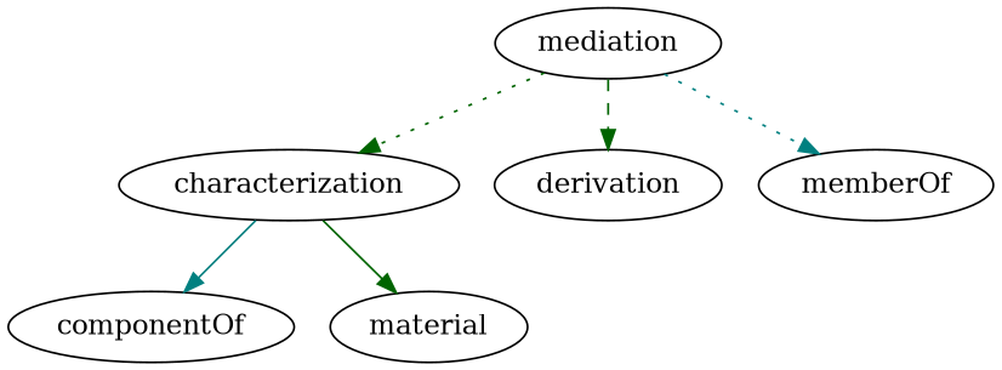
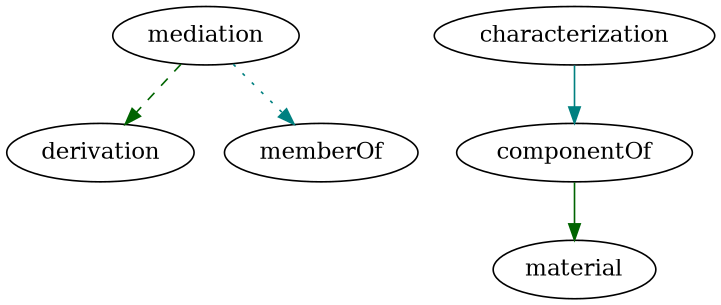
  strict digraph {
    edge [color=darkgreen style=dotted]
    mediation
    characterization
    derivation
    memberOf
    componentOf
    material
-   mediation -> characterization
    mediation -> derivation [style=dashed]
    mediation -> memberOf [color=teal]
    characterization -> componentOf [color=teal style=solid]
-   characterization -> material [style=solid]
+   componentOf -> material [style=solid]
  }
